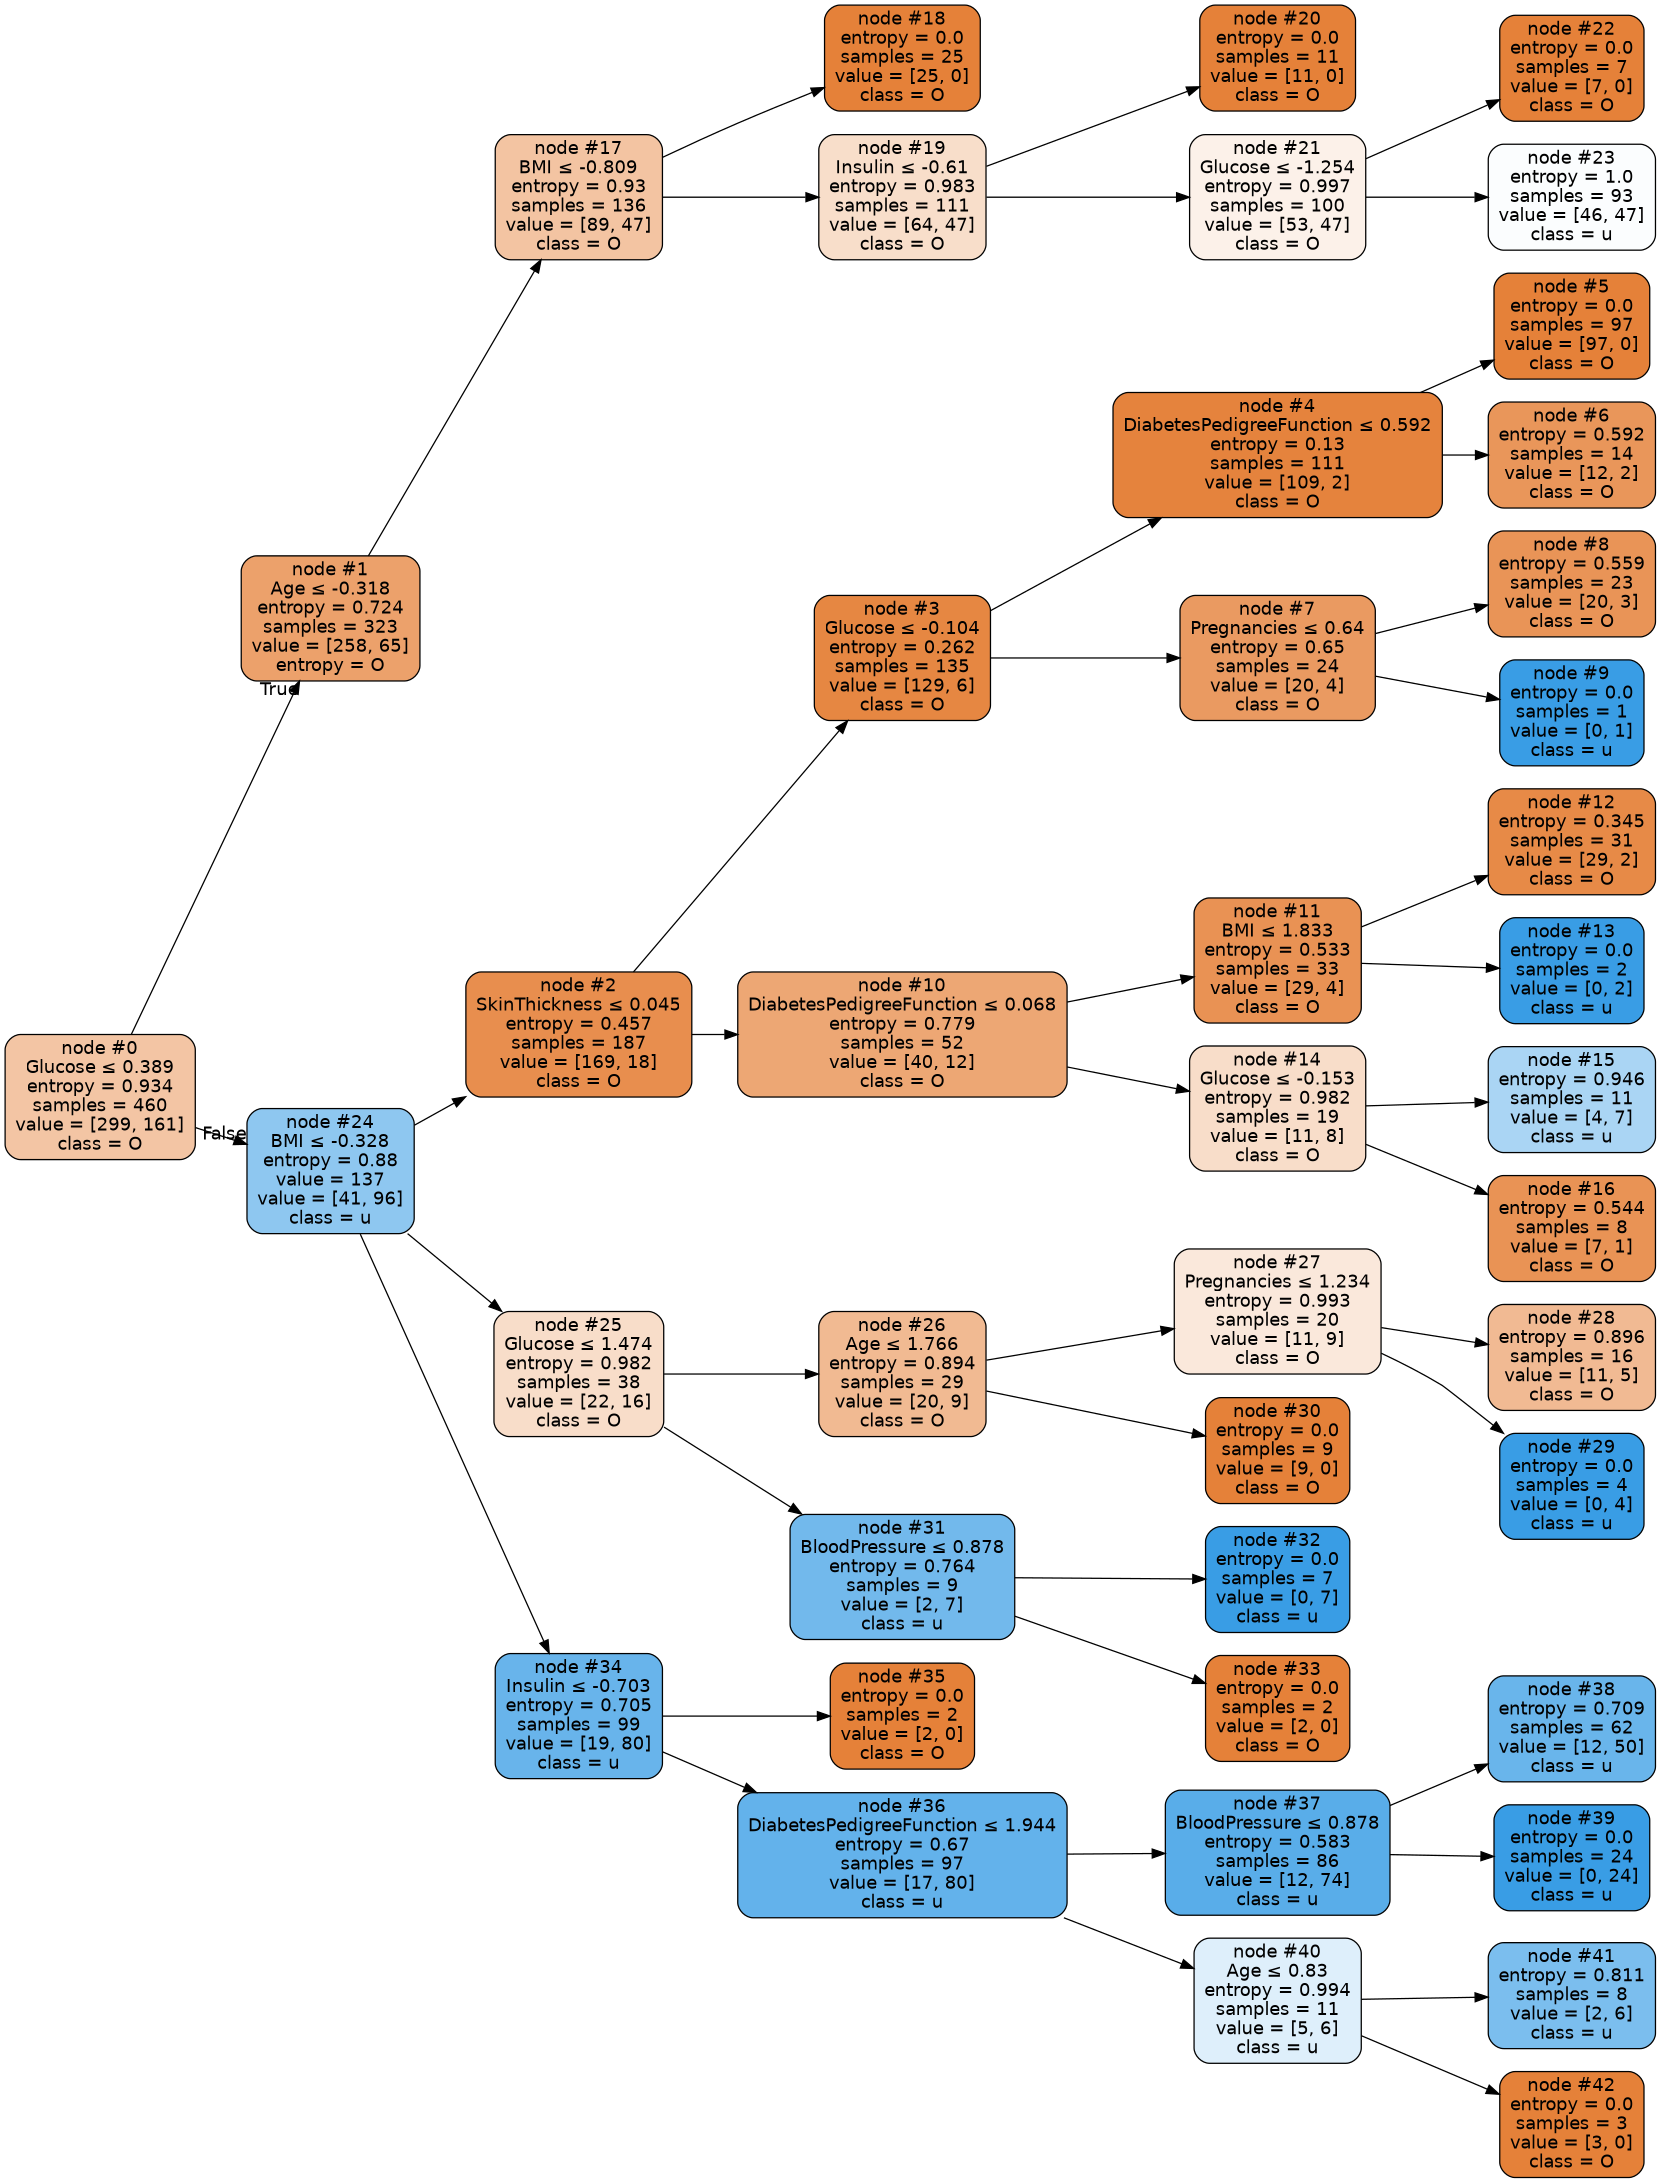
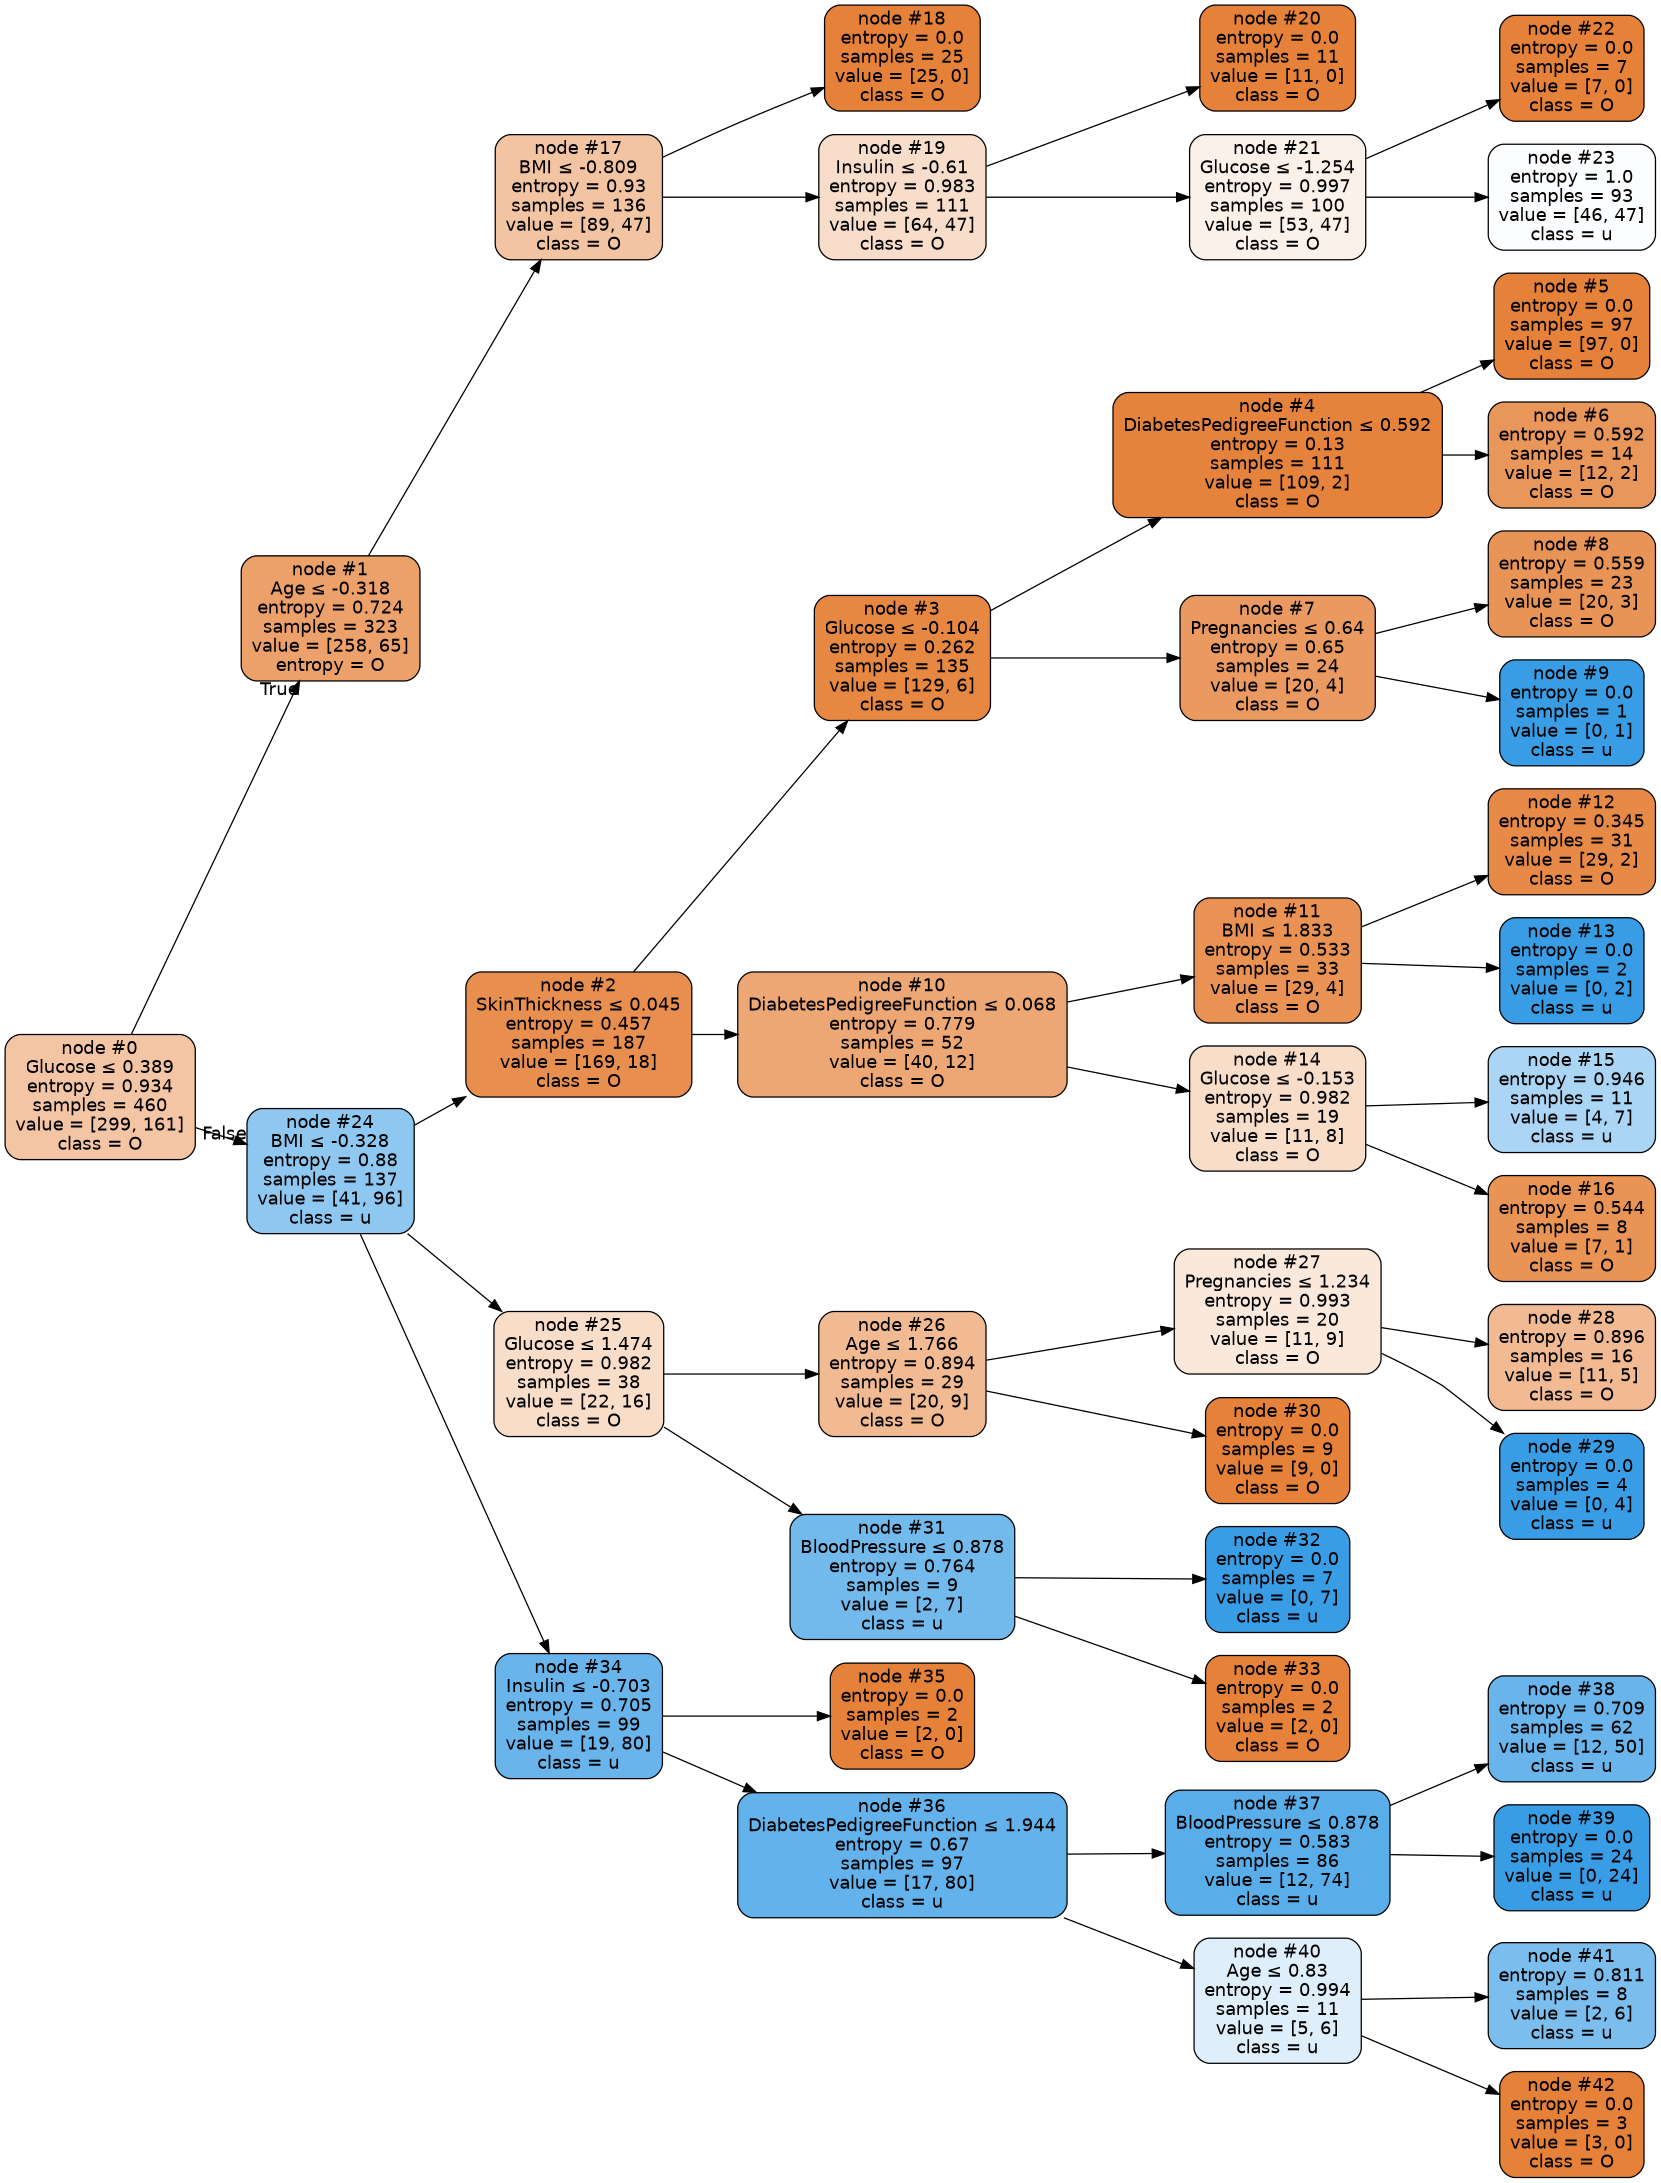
  digraph {
    rankdir=LR
    node [color=black fillcolor="#e58139" fontname=helvetica shape=box style="filled, rounded"]
    edge [fontname=helvetica]
    n1 [fillcolor="#f3c5a4" label=<node &#35;0<br/>Glucose &le; 0.389<br/>entropy = 0.934<br/>samples = 460<br/>value = [299, 161]<br/>class = O>]
    n2 [fillcolor="#eca16b" label=<node &#35;1<br/>Age &le; -0.318<br/>entropy = 0.724<br/>samples = 323<br/>value = [258, 65]<br/>entropy = O>]
-   n3 [fillcolor="#8ec7f0" label=<node &#35;24<br/>BMI &le; -0.328<br/>entropy = 0.88<br/>value = 137<br/>value = [41, 96]<br/>class = u>]
+   n3 [fillcolor="#8ec7f0" label=<node &#35;24<br/>BMI &le; -0.328<br/>entropy = 0.88<br/>samples = 137<br/>value = [41, 96]<br/>class = u>]
    n4 [fillcolor="#f3c4a2" label=<node &#35;17<br/>BMI &le; -0.809<br/>entropy = 0.93<br/>samples = 136<br/>value = [89, 47]<br/>class = O>]
    n5 [fillcolor="#e88e4e" label=<node &#35;2<br/>SkinThickness &le; 0.045<br/>entropy = 0.457<br/>samples = 187<br/>value = [169, 18]<br/>class = O>]
    n6 [fillcolor="#f8ddc9" label=<node &#35;25<br/>Glucose &le; 1.474<br/>entropy = 0.982<br/>samples = 38<br/>value = [22, 16]<br/>class = O>]
    n7 [fillcolor="#68b4eb" label=<node &#35;34<br/>Insulin &le; -0.703<br/>entropy = 0.705<br/>samples = 99<br/>value = [19, 80]<br/>class = u>]
    n8 [fillcolor="#e68742" label=<node &#35;3<br/>Glucose &le; -0.104<br/>entropy = 0.262<br/>samples = 135<br/>value = [129, 6]<br/>class = O>]
    n9 [fillcolor="#eda774" label=<node &#35;10<br/>DiabetesPedigreeFunction &le; 0.068<br/>entropy = 0.779<br/>samples = 52<br/>value = [40, 12]<br/>class = O>]
    n10 [label=<node &#35;18<br/>entropy = 0.0<br/>samples = 25<br/>value = [25, 0]<br/>class = O>]
    n11 [fillcolor="#f8deca" label=<node &#35;19<br/>Insulin &le; -0.61<br/>entropy = 0.983<br/>samples = 111<br/>value = [64, 47]<br/>class = O>]
    n12 [fillcolor="#e5833d" label=<node &#35;4<br/>DiabetesPedigreeFunction &le; 0.592<br/>entropy = 0.13<br/>samples = 111<br/>value = [109, 2]<br/>class = O>]
    n13 [fillcolor="#ea9a61" label=<node &#35;7<br/>Pregnancies &le; 0.64<br/>entropy = 0.65<br/>samples = 24<br/>value = [20, 4]<br/>class = O>]
    n14 [fillcolor="#e99254" label=<node &#35;11<br/>BMI &le; 1.833<br/>entropy = 0.533<br/>samples = 33<br/>value = [29, 4]<br/>class = O>]
    n15 [fillcolor="#f8ddc9" label=<node &#35;14<br/>Glucose &le; -0.153<br/>entropy = 0.982<br/>samples = 19<br/>value = [11, 8]<br/>class = O>]
    n16 [label=<node &#35;5<br/>entropy = 0.0<br/>samples = 97<br/>value = [97, 0]<br/>class = O>]
    n17 [fillcolor="#e9965a" label=<node &#35;6<br/>entropy = 0.592<br/>samples = 14<br/>value = [12, 2]<br/>class = O>]
    n18 [fillcolor="#e99457" label=<node &#35;8<br/>entropy = 0.559<br/>samples = 23<br/>value = [20, 3]<br/>class = O>]
    n19 [fillcolor="#399de5" label=<node &#35;9<br/>entropy = 0.0<br/>samples = 1<br/>value = [0, 1]<br/>class = u>]
    n20 [fillcolor="#e78a47" label=<node &#35;12<br/>entropy = 0.345<br/>samples = 31<br/>value = [29, 2]<br/>class = O>]
    n21 [fillcolor="#399de5" label=<node &#35;13<br/>entropy = 0.0<br/>samples = 2<br/>value = [0, 2]<br/>class = u>]
    n22 [fillcolor="#aad5f4" label=<node &#35;15<br/>entropy = 0.946<br/>samples = 11<br/>value = [4, 7]<br/>class = u>]
    n23 [fillcolor="#e99355" label=<node &#35;16<br/>entropy = 0.544<br/>samples = 8<br/>value = [7, 1]<br/>class = O>]
    n24 [label=<node &#35;20<br/>entropy = 0.0<br/>samples = 11<br/>value = [11, 0]<br/>class = O>]
    n25 [fillcolor="#fcf1e9" label=<node &#35;21<br/>Glucose &le; -1.254<br/>entropy = 0.997<br/>samples = 100<br/>value = [53, 47]<br/>class = O>]
    n26 [label=<node &#35;22<br/>entropy = 0.0<br/>samples = 7<br/>value = [7, 0]<br/>class = O>]
    n27 [fillcolor="#fbfdfe" label=<node &#35;23<br/>entropy = 1.0<br/>samples = 93<br/>value = [46, 47]<br/>class = u>]
    n28 [fillcolor="#f1ba92" label=<node &#35;26<br/>Age &le; 1.766<br/>entropy = 0.894<br/>samples = 29<br/>value = [20, 9]<br/>class = O>]
    n29 [fillcolor="#72b9ec" label=<node &#35;31<br/>BloodPressure &le; 0.878<br/>entropy = 0.764<br/>samples = 9<br/>value = [2, 7]<br/>class = u>]
    n30 [label=<node &#35;35<br/>entropy = 0.0<br/>samples = 2<br/>value = [2, 0]<br/>class = O>]
    n31 [fillcolor="#63b2eb" label=<node &#35;36<br/>DiabetesPedigreeFunction &le; 1.944<br/>entropy = 0.67<br/>samples = 97<br/>value = [17, 80]<br/>class = u>]
    n32 [fillcolor="#fae8db" label=<node &#35;27<br/>Pregnancies &le; 1.234<br/>entropy = 0.993<br/>samples = 20<br/>value = [11, 9]<br/>class = O>]
    n33 [label=<node &#35;30<br/>entropy = 0.0<br/>samples = 9<br/>value = [9, 0]<br/>class = O>]
    n34 [fillcolor="#399de5" label=<node &#35;32<br/>entropy = 0.0<br/>samples = 7<br/>value = [0, 7]<br/>class = u>]
    n35 [label=<node &#35;33<br/>entropy = 0.0<br/>samples = 2<br/>value = [2, 0]<br/>class = O>]
    n36 [fillcolor="#f1ba93" label=<node &#35;28<br/>entropy = 0.896<br/>samples = 16<br/>value = [11, 5]<br/>class = O>]
    n37 [fillcolor="#399de5" label=<node &#35;29<br/>entropy = 0.0<br/>samples = 4<br/>value = [0, 4]<br/>class = u>]
    n38 [fillcolor="#59ade9" label=<node &#35;37<br/>BloodPressure &le; 0.878<br/>entropy = 0.583<br/>samples = 86<br/>value = [12, 74]<br/>class = u>]
    n39 [fillcolor="#deeffb" label=<node &#35;40<br/>Age &le; 0.83<br/>entropy = 0.994<br/>samples = 11<br/>value = [5, 6]<br/>class = u>]
    n40 [fillcolor="#69b5eb" label=<node &#35;38<br/>entropy = 0.709<br/>samples = 62<br/>value = [12, 50]<br/>class = u>]
    n41 [fillcolor="#399de5" label=<node &#35;39<br/>entropy = 0.0<br/>samples = 24<br/>value = [0, 24]<br/>class = u>]
    n42 [fillcolor="#7bbeee" label=<node &#35;41<br/>entropy = 0.811<br/>samples = 8<br/>value = [2, 6]<br/>class = u>]
    n43 [label=<node &#35;42<br/>entropy = 0.0<br/>samples = 3<br/>value = [3, 0]<br/>class = O>]
    n1 -> n2 [headlabel=True labelangle=45 labeldistance=2.5]
    n1 -> n3 [headlabel=False labelangle=-45 labeldistance=2.5]
    n2 -> n4
    n3 -> n5
    n3 -> n6
    n3 -> n7
    n4 -> n10
    n4 -> n11
    n5 -> n8
    n5 -> n9
    n6 -> n28
    n6 -> n29
    n7 -> n30
    n7 -> n31
    n8 -> n12
    n8 -> n13
    n9 -> n14
    n9 -> n15
    n11 -> n24
    n11 -> n25
    n12 -> n16
    n12 -> n17
    n13 -> n18
    n13 -> n19
    n14 -> n20
    n14 -> n21
    n15 -> n22
    n15 -> n23
    n25 -> n26
    n25 -> n27
    n28 -> n32
    n28 -> n33
    n29 -> n34
    n29 -> n35
    n31 -> n38
    n31 -> n39
    n32 -> n36
    n32 -> n37
    n38 -> n40
    n38 -> n41
    n39 -> n42
    n39 -> n43
  }
